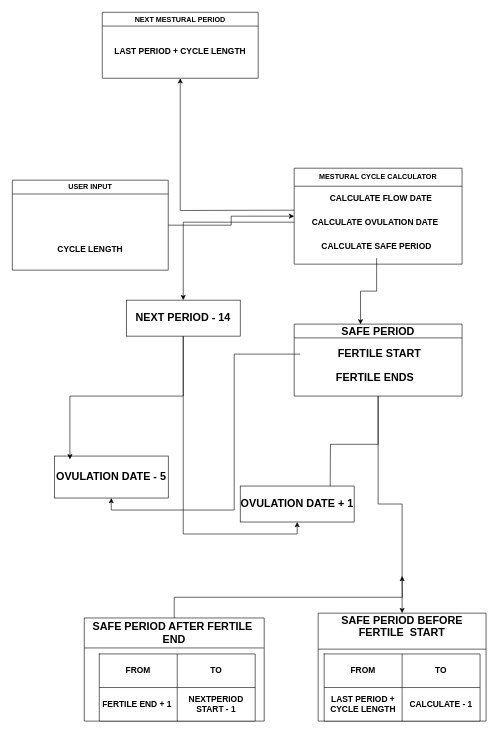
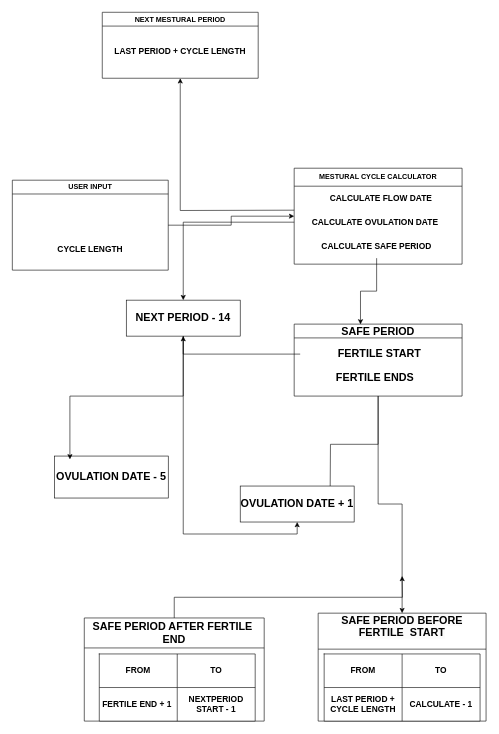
  <mxCell id="0" />
  <mxCell id="1" parent="0" />
  <mxCell id="2" value="" style="edgeStyle=orthogonalEdgeStyle;rounded=0;orthogonalLoop=1;jettySize=auto;html=1;" edge="1" parent="1" source="4" target="6"><mxGeometry relative="1" as="geometry" /></mxCell>
  <mxCell id="3" value="" style="edgeStyle=orthogonalEdgeStyle;rounded=0;orthogonalLoop=1;jettySize=auto;html=1;" edge="1" parent="1" target="10"><mxGeometry relative="1" as="geometry"><mxPoint x="490" y="350" as="sourcePoint" /></mxGeometry></mxCell>
  <mxCell id="4" value="USER INPUT" style="swimlane;whiteSpace=wrap;html=1;" vertex="1" parent="1"><mxGeometry x="20" y="300" width="260" height="150" as="geometry"><mxRectangle x="110" y="130" width="110" height="30" as="alternateBounds" /></mxGeometry></mxCell>
  <mxCell id="5" value="&lt;font style=&quot;font-size: 14px;&quot;&gt;&lt;b&gt;CYCLE LENGTH&lt;/b&gt;&lt;/font&gt;" style="text;strokeColor=none;align=center;fillColor=none;html=1;verticalAlign=middle;whiteSpace=wrap;rounded=0;" vertex="1" parent="4"><mxGeometry x="10" y="90" width="240" height="50" as="geometry" /></mxCell>
  <mxCell id="6" value="MESTURAL CYCLE CALCULATOR" style="swimlane;whiteSpace=wrap;html=1;startSize=30;" vertex="1" parent="1"><mxGeometry x="490" y="280" width="280" height="160" as="geometry"><mxRectangle x="425" y="120" width="110" height="30" as="alternateBounds" /></mxGeometry></mxCell>
  <mxCell id="7" value="&lt;span style=&quot;font-size: 14px;&quot;&gt;&lt;b&gt;CALCULATE OVULATION DATE&lt;/b&gt;&lt;/span&gt;" style="text;strokeColor=none;align=center;fillColor=none;html=1;verticalAlign=middle;whiteSpace=wrap;rounded=0;" vertex="1" parent="6"><mxGeometry y="70" width="270" height="40" as="geometry" /></mxCell>
  <mxCell id="8" value="&lt;span style=&quot;font-size: 14px;&quot;&gt;&lt;b&gt;CALCULATE SAFE PERIOD&lt;/b&gt;&lt;/span&gt;" style="text;strokeColor=none;align=center;fillColor=none;html=1;verticalAlign=middle;whiteSpace=wrap;rounded=0;" vertex="1" parent="6"><mxGeometry x="5" y="110" width="265" height="40" as="geometry" /></mxCell>
  <mxCell id="9" value="&lt;span style=&quot;font-size: 14px;&quot;&gt;&lt;b&gt;CALCULATE FLOW DATE&lt;/b&gt;&lt;/span&gt;" style="text;strokeColor=none;align=center;fillColor=none;html=1;verticalAlign=middle;whiteSpace=wrap;rounded=0;" vertex="1" parent="6"><mxGeometry x="10" y="30" width="270" height="40" as="geometry" /></mxCell>
  <mxCell id="10" value="NEXT MESTURAL PERIOD" style="swimlane;whiteSpace=wrap;html=1;" vertex="1" parent="1"><mxGeometry x="170" y="20" width="260" height="110" as="geometry"><mxRectangle x="110" y="130" width="110" height="30" as="alternateBounds" /></mxGeometry></mxCell>
  <mxCell id="11" value="&lt;b&gt;&lt;font style=&quot;font-size: 14px;&quot;&gt;LAST PERIOD + CYCLE LENGTH&lt;/font&gt;&lt;/b&gt;" style="text;strokeColor=none;align=center;fillColor=none;html=1;verticalAlign=middle;whiteSpace=wrap;rounded=0;" vertex="1" parent="10"><mxGeometry x="5" y="30" width="250" height="70" as="geometry" /></mxCell>
  <mxCell id="12" style="edgeStyle=orthogonalEdgeStyle;rounded=0;orthogonalLoop=1;jettySize=auto;html=1;exitX=0.5;exitY=1;exitDx=0;exitDy=0;entryX=0.5;entryY=1;entryDx=0;entryDy=0;" edge="1" parent="1" source="13" target="23"><mxGeometry relative="1" as="geometry" /></mxCell>
  <mxCell id="13" value="&lt;b&gt;&lt;font style=&quot;font-size: 18px;&quot;&gt;NEXT PERIOD - 14&lt;/font&gt;&lt;/b&gt;" style="whiteSpace=wrap;html=1;" vertex="1" parent="1"><mxGeometry x="210" y="500" width="190" height="60" as="geometry" /></mxCell>
  <mxCell id="14" value="" style="edgeStyle=orthogonalEdgeStyle;rounded=0;orthogonalLoop=1;jettySize=auto;html=1;" edge="1" parent="1" source="7" target="13"><mxGeometry relative="1" as="geometry" /></mxCell>
  <mxCell id="15" style="edgeStyle=orthogonalEdgeStyle;rounded=0;orthogonalLoop=1;jettySize=auto;html=1;exitX=0.5;exitY=1;exitDx=0;exitDy=0;" edge="1" parent="1" source="17"><mxGeometry relative="1" as="geometry"><mxPoint x="550" y="820.667" as="targetPoint" /></mxGeometry></mxCell>
  <mxCell id="16" value="" style="edgeStyle=orthogonalEdgeStyle;rounded=0;orthogonalLoop=1;jettySize=auto;html=1;" edge="1" parent="1" source="17" target="25"><mxGeometry relative="1" as="geometry"><Array as="points"><mxPoint x="630" y="840" /><mxPoint x="670" y="840" /></Array></mxGeometry></mxCell>
  <mxCell id="17" value="&lt;font style=&quot;font-size: 18px;&quot;&gt;SAFE PERIOD&lt;/font&gt;" style="swimlane;whiteSpace=wrap;html=1;" vertex="1" parent="1"><mxGeometry x="490" y="540" width="280" height="120" as="geometry"><mxRectangle x="425" y="120" width="110" height="30" as="alternateBounds" /></mxGeometry></mxCell>
  <mxCell id="18" value="&lt;b style=&quot;&quot;&gt;&lt;font style=&quot;font-size: 18px;&quot;&gt;FERTILE ENDS&lt;/font&gt;&lt;/b&gt;" style="text;strokeColor=none;align=center;fillColor=none;html=1;verticalAlign=middle;whiteSpace=wrap;rounded=0;" vertex="1" parent="17"><mxGeometry y="70" width="270" height="40" as="geometry" /></mxCell>
  <mxCell id="19" value="&lt;b style=&quot;&quot;&gt;&lt;font style=&quot;font-size: 18px;&quot;&gt;FERTILE START&amp;nbsp;&lt;/font&gt;&lt;/b&gt;" style="text;strokeColor=none;align=center;fillColor=none;html=1;verticalAlign=middle;whiteSpace=wrap;rounded=0;" vertex="1" parent="17"><mxGeometry x="10" y="30" width="270" height="40" as="geometry" /></mxCell>
  <mxCell id="20" style="edgeStyle=orthogonalEdgeStyle;rounded=0;orthogonalLoop=1;jettySize=auto;html=1;exitX=0.5;exitY=1;exitDx=0;exitDy=0;entryX=0.395;entryY=0.004;entryDx=0;entryDy=0;entryPerimeter=0;" edge="1" parent="1" source="8" target="17"><mxGeometry relative="1" as="geometry" /></mxCell>
  <mxCell id="21" value="&lt;span style=&quot;font-size: 18px;&quot;&gt;&lt;b&gt;OVULATION DATE - 5&lt;/b&gt;&lt;/span&gt;" style="whiteSpace=wrap;html=1;" vertex="1" parent="1"><mxGeometry x="90" y="760" width="190" height="70" as="geometry" /></mxCell>
  <mxCell id="22" style="edgeStyle=orthogonalEdgeStyle;rounded=0;orthogonalLoop=1;jettySize=auto;html=1;exitX=0.5;exitY=1;exitDx=0;exitDy=0;entryX=0.137;entryY=0.078;entryDx=0;entryDy=0;entryPerimeter=0;" edge="1" parent="1" source="13" target="21"><mxGeometry relative="1" as="geometry" /></mxCell>
  <mxCell id="23" value="&lt;span style=&quot;font-size: 18px;&quot;&gt;&lt;b&gt;OVULATION DATE + 1&lt;/b&gt;&lt;/span&gt;" style="whiteSpace=wrap;html=1;" vertex="1" parent="1"><mxGeometry x="400" y="810" width="190" height="60" as="geometry" /></mxCell>
- <mxCell id="24" style="edgeStyle=orthogonalEdgeStyle;rounded=0;orthogonalLoop=1;jettySize=auto;html=1;exitX=0;exitY=0.5;exitDx=0;exitDy=0;entryX=0.5;entryY=1;entryDx=0;entryDy=0;" edge="1" parent="1" source="19" target="21"><mxGeometry relative="1" as="geometry"><mxPoint x="320" y="722" as="targetPoint" /></mxGeometry></mxCell>
+ <mxCell id="24" style="edgeStyle=orthogonalEdgeStyle;rounded=0;orthogonalLoop=1;jettySize=auto;html=1;exitX=0;exitY=0.5;exitDx=0;exitDy=0;" edge="1" parent="1" source="19" target="13"><mxGeometry relative="1" as="geometry"><mxPoint x="320" y="722" as="targetPoint" /></mxGeometry></mxCell>
  <mxCell id="25" value="&#10;&lt;span style=&quot;color: rgb(0, 0, 0); font-family: Helvetica; font-size: 18px; font-style: normal; font-variant-ligatures: normal; font-variant-caps: normal; font-weight: 700; letter-spacing: normal; orphans: 2; text-align: center; text-indent: 0px; text-transform: none; widows: 2; word-spacing: 0px; -webkit-text-stroke-width: 0px; white-space: normal; background-color: rgb(251, 251, 251); text-decoration-thickness: initial; text-decoration-style: initial; text-decoration-color: initial; display: inline !important; float: none;&quot;&gt;SAFE PERIOD BEFORE FERTILE&amp;nbsp; START&lt;/span&gt;&#10;&#10;" style="swimlane;whiteSpace=wrap;html=1;startSize=60;" vertex="1" parent="1"><mxGeometry x="530" y="1022" width="280" height="180" as="geometry"><mxRectangle x="425" y="120" width="110" height="30" as="alternateBounds" /></mxGeometry></mxCell>
  <mxCell id="26" value="&lt;table&gt;&lt;tbody&gt;&lt;tr&gt;&lt;td&gt;&lt;br&gt;&lt;/td&gt;&lt;td&gt;&lt;br&gt;&lt;/td&gt;&lt;/tr&gt;&lt;tr&gt;&lt;td&gt;&lt;br&gt;&lt;/td&gt;&lt;td&gt;&lt;br&gt;&lt;/td&gt;&lt;/tr&gt;&lt;/tbody&gt;&lt;/table&gt;" style="text;strokeColor=none;align=center;fillColor=none;html=1;verticalAlign=middle;whiteSpace=wrap;rounded=0;" vertex="1" parent="25"><mxGeometry x="10" y="98" width="270" height="40" as="geometry" /></mxCell>
  <mxCell id="27" value="" style="shape=table;startSize=0;container=1;collapsible=0;childLayout=tableLayout;" vertex="1" parent="25"><mxGeometry x="10" y="68" width="260" height="112" as="geometry" /></mxCell>
  <mxCell id="28" value="" style="shape=tableRow;horizontal=0;startSize=0;swimlaneHead=0;swimlaneBody=0;strokeColor=inherit;top=0;left=0;bottom=0;right=0;collapsible=0;dropTarget=0;fillColor=none;points=[[0,0.5],[1,0.5]];portConstraint=eastwest;" vertex="1" parent="27"><mxGeometry width="260" height="56" as="geometry" /></mxCell>
  <mxCell id="29" value="&lt;font style=&quot;font-size: 14px;&quot;&gt;&lt;b&gt;FROM&lt;/b&gt;&lt;/font&gt;" style="shape=partialRectangle;html=1;whiteSpace=wrap;connectable=0;strokeColor=inherit;overflow=hidden;fillColor=none;top=0;left=0;bottom=0;right=0;pointerEvents=1;" vertex="1" parent="28"><mxGeometry width="130" height="56" as="geometry"><mxRectangle width="130" height="56" as="alternateBounds" /></mxGeometry></mxCell>
  <mxCell id="30" value="&lt;font style=&quot;font-size: 14px;&quot;&gt;&lt;b&gt;TO&lt;/b&gt;&lt;/font&gt;" style="shape=partialRectangle;html=1;whiteSpace=wrap;connectable=0;strokeColor=inherit;overflow=hidden;fillColor=none;top=0;left=0;bottom=0;right=0;pointerEvents=1;" vertex="1" parent="28"><mxGeometry x="130" width="130" height="56" as="geometry"><mxRectangle width="130" height="56" as="alternateBounds" /></mxGeometry></mxCell>
  <mxCell id="31" value="" style="shape=tableRow;horizontal=0;startSize=0;swimlaneHead=0;swimlaneBody=0;strokeColor=inherit;top=0;left=0;bottom=0;right=0;collapsible=0;dropTarget=0;fillColor=none;points=[[0,0.5],[1,0.5]];portConstraint=eastwest;" vertex="1" parent="27"><mxGeometry y="56" width="260" height="56" as="geometry" /></mxCell>
  <mxCell id="32" value="&lt;b&gt;&lt;font style=&quot;font-size: 14px;&quot;&gt;LAST PERIOD + CYCLE LENGTH&lt;/font&gt;&lt;/b&gt;" style="shape=partialRectangle;html=1;whiteSpace=wrap;connectable=0;strokeColor=inherit;overflow=hidden;fillColor=none;top=0;left=0;bottom=0;right=0;pointerEvents=1;" vertex="1" parent="31"><mxGeometry width="130" height="56" as="geometry"><mxRectangle width="130" height="56" as="alternateBounds" /></mxGeometry></mxCell>
  <mxCell id="33" value="&lt;span style=&quot;font-size: 14px;&quot;&gt;&lt;b&gt;CALCULATE - 1&lt;/b&gt;&lt;/span&gt;" style="shape=partialRectangle;html=1;whiteSpace=wrap;connectable=0;strokeColor=inherit;overflow=hidden;fillColor=none;top=0;left=0;bottom=0;right=0;pointerEvents=1;" vertex="1" parent="31"><mxGeometry x="130" width="130" height="56" as="geometry"><mxRectangle width="130" height="56" as="alternateBounds" /></mxGeometry></mxCell>
  <mxCell id="34" style="edgeStyle=orthogonalEdgeStyle;rounded=0;orthogonalLoop=1;jettySize=auto;html=1;exitX=0.5;exitY=0;exitDx=0;exitDy=0;" edge="1" parent="1" source="35"><mxGeometry relative="1" as="geometry"><mxPoint x="670" y="960" as="targetPoint" /></mxGeometry></mxCell>
  <mxCell id="35" value="&lt;span style=&quot;font-size: 18px;&quot;&gt;SAFE PERIOD AFTER FERTILE&amp;nbsp; END&lt;/span&gt;" style="swimlane;whiteSpace=wrap;html=1;startSize=50;" vertex="1" parent="1"><mxGeometry x="140" y="1030" width="300" height="172" as="geometry"><mxRectangle x="425" y="120" width="110" height="30" as="alternateBounds" /></mxGeometry></mxCell>
  <mxCell id="36" value="" style="shape=table;startSize=0;container=1;collapsible=0;childLayout=tableLayout;" vertex="1" parent="35"><mxGeometry x="25" y="60" width="260" height="112" as="geometry" /></mxCell>
  <mxCell id="37" value="" style="shape=tableRow;horizontal=0;startSize=0;swimlaneHead=0;swimlaneBody=0;strokeColor=inherit;top=0;left=0;bottom=0;right=0;collapsible=0;dropTarget=0;fillColor=none;points=[[0,0.5],[1,0.5]];portConstraint=eastwest;" vertex="1" parent="36"><mxGeometry width="260" height="56" as="geometry" /></mxCell>
  <mxCell id="38" value="&lt;font style=&quot;font-size: 14px;&quot;&gt;&lt;b&gt;FROM&lt;/b&gt;&lt;/font&gt;" style="shape=partialRectangle;html=1;whiteSpace=wrap;connectable=0;strokeColor=inherit;overflow=hidden;fillColor=none;top=0;left=0;bottom=0;right=0;pointerEvents=1;" vertex="1" parent="37"><mxGeometry width="130" height="56" as="geometry"><mxRectangle width="130" height="56" as="alternateBounds" /></mxGeometry></mxCell>
  <mxCell id="39" value="&lt;font style=&quot;font-size: 14px;&quot;&gt;&lt;b&gt;TO&lt;/b&gt;&lt;/font&gt;" style="shape=partialRectangle;html=1;whiteSpace=wrap;connectable=0;strokeColor=inherit;overflow=hidden;fillColor=none;top=0;left=0;bottom=0;right=0;pointerEvents=1;" vertex="1" parent="37"><mxGeometry x="130" width="130" height="56" as="geometry"><mxRectangle width="130" height="56" as="alternateBounds" /></mxGeometry></mxCell>
  <mxCell id="40" value="" style="shape=tableRow;horizontal=0;startSize=0;swimlaneHead=0;swimlaneBody=0;strokeColor=inherit;top=0;left=0;bottom=0;right=0;collapsible=0;dropTarget=0;fillColor=none;points=[[0,0.5],[1,0.5]];portConstraint=eastwest;" vertex="1" parent="36"><mxGeometry y="56" width="260" height="56" as="geometry" /></mxCell>
  <mxCell id="41" value="&lt;span style=&quot;font-size: 14px;&quot;&gt;&lt;b&gt;FERTILE END + 1&amp;nbsp;&lt;/b&gt;&lt;/span&gt;" style="shape=partialRectangle;html=1;whiteSpace=wrap;connectable=0;strokeColor=inherit;overflow=hidden;fillColor=none;top=0;left=0;bottom=0;right=0;pointerEvents=1;" vertex="1" parent="40"><mxGeometry width="130" height="56" as="geometry"><mxRectangle width="130" height="56" as="alternateBounds" /></mxGeometry></mxCell>
  <mxCell id="42" value="&lt;span style=&quot;font-size: 14px;&quot;&gt;&lt;b&gt;NEXTPERIOD START - 1&lt;/b&gt;&lt;/span&gt;" style="shape=partialRectangle;html=1;whiteSpace=wrap;connectable=0;strokeColor=inherit;overflow=hidden;fillColor=none;top=0;left=0;bottom=0;right=0;pointerEvents=1;" vertex="1" parent="40"><mxGeometry x="130" width="130" height="56" as="geometry"><mxRectangle width="130" height="56" as="alternateBounds" /></mxGeometry></mxCell>
